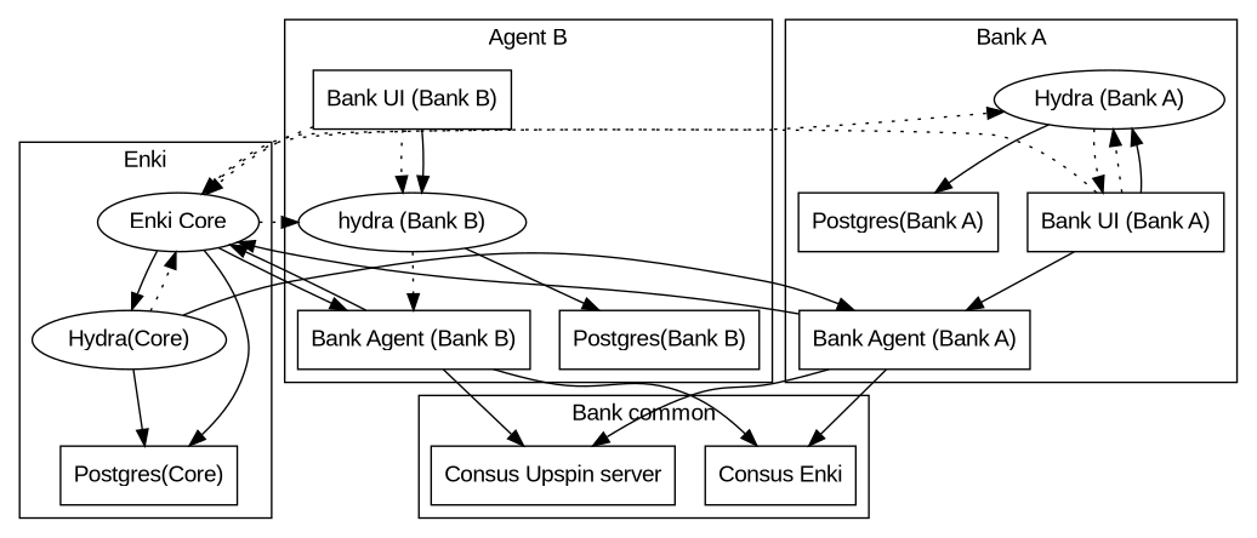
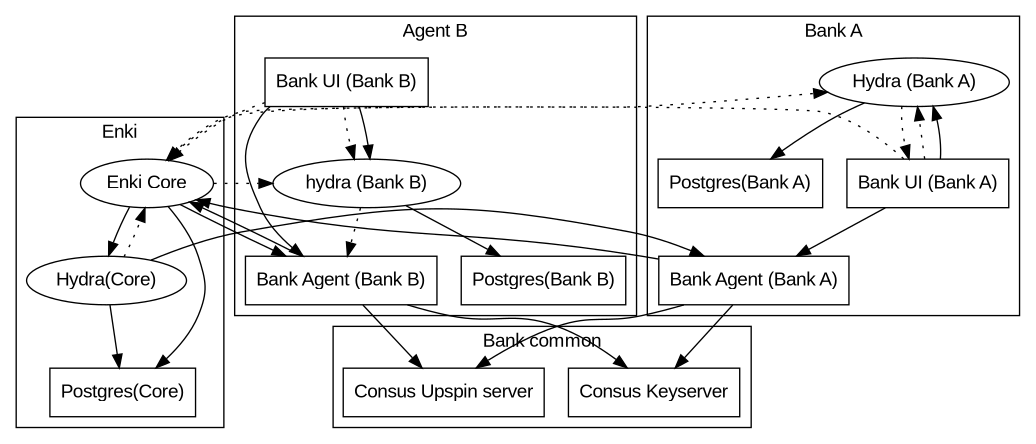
  digraph {
    fontname="Liberation Sans"
    rankdir=TB
    node [fontname="Liberation Sans" shape=polygon]
    edge [fontname="Liberation Sans"]
    n1 [label="Postgres(Bank A)"]
    n2 [label="Hydra (Bank A)" shape=ellipse]
    n3 [label="Bank UI (Bank A)"]
    n4 [label="Bank Agent (Bank A)"]
-   n5 [label="Consus Enki"]
+   n5 [label="Consus Keyserver"]
    n6 [label="Consus Upspin server"]
    n7 [label="Postgres(Bank B)"]
    n8 [label="hydra (Bank B)" shape=ellipse]
    n9 [label="Bank UI (Bank B)"]
    n10 [label="Bank Agent (Bank B)"]
    n11 [label="Enki Core" shape=ellipse]
    n12 [label="Hydra(Core)" shape=ellipse]
    n13 [label="Postgres(Core)"]
    subgraph cluster_1 {
      label="Bank A"
      n1
      n2
      n3
      n4
    }
    subgraph cluster_2 {
      label="Bank common"
      n5
      n6
    }
    subgraph cluster_3 {
      label="Agent B"
      n7
      n8
      n9
      n10
    }
    subgraph cluster_4 {
      label=Enki
      n11
      n12
      n13
    }
    n2 -> n1
    n2 -> n3 [style=dotted]
    n3 -> n2 [style=dotted]
    n3 -> n2
    n3 -> n4
    n3 -> n11 [style=dotted]
    n4 -> n5
    n4 -> n6
    n4 -> n11
    n8 -> n7
    n8 -> n10 [style=dotted]
    n9 -> n8 [style=dotted]
    n9 -> n8
+   n9 -> n10
    n9 -> n11 [style=dotted]
    n10 -> n5
    n10 -> n6
    n10 -> n11
    n11 -> n2 [style=dotted]
    n11 -> n8 [style=dotted]
    n11 -> n10
    n11 -> n12
    n11 -> n13
    n12 -> n4
    n12 -> n11 [style=dotted]
    n12 -> n13
  }
